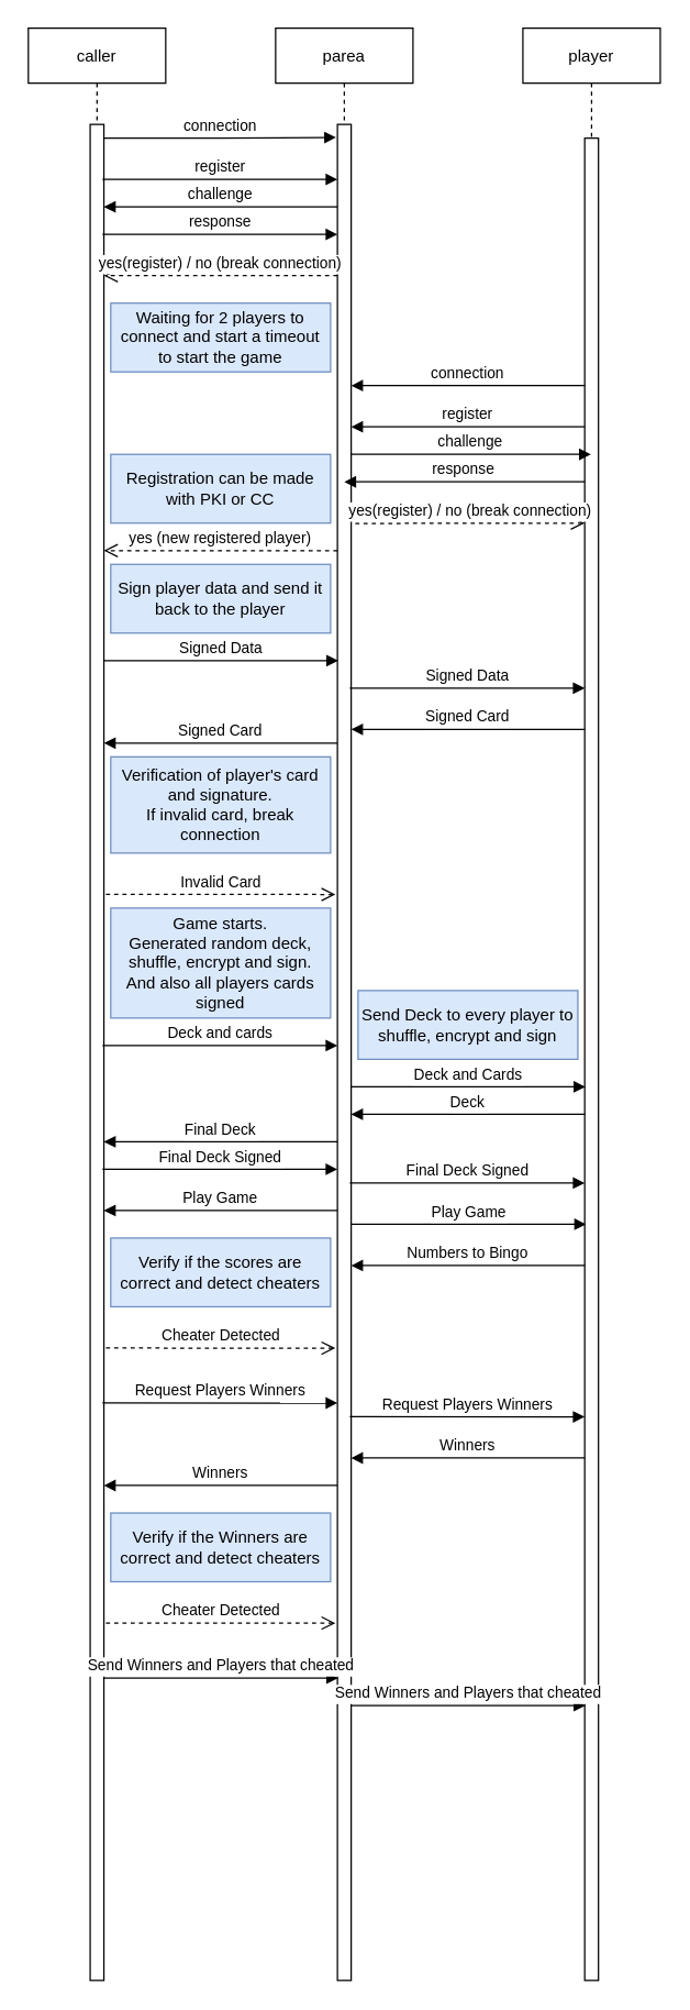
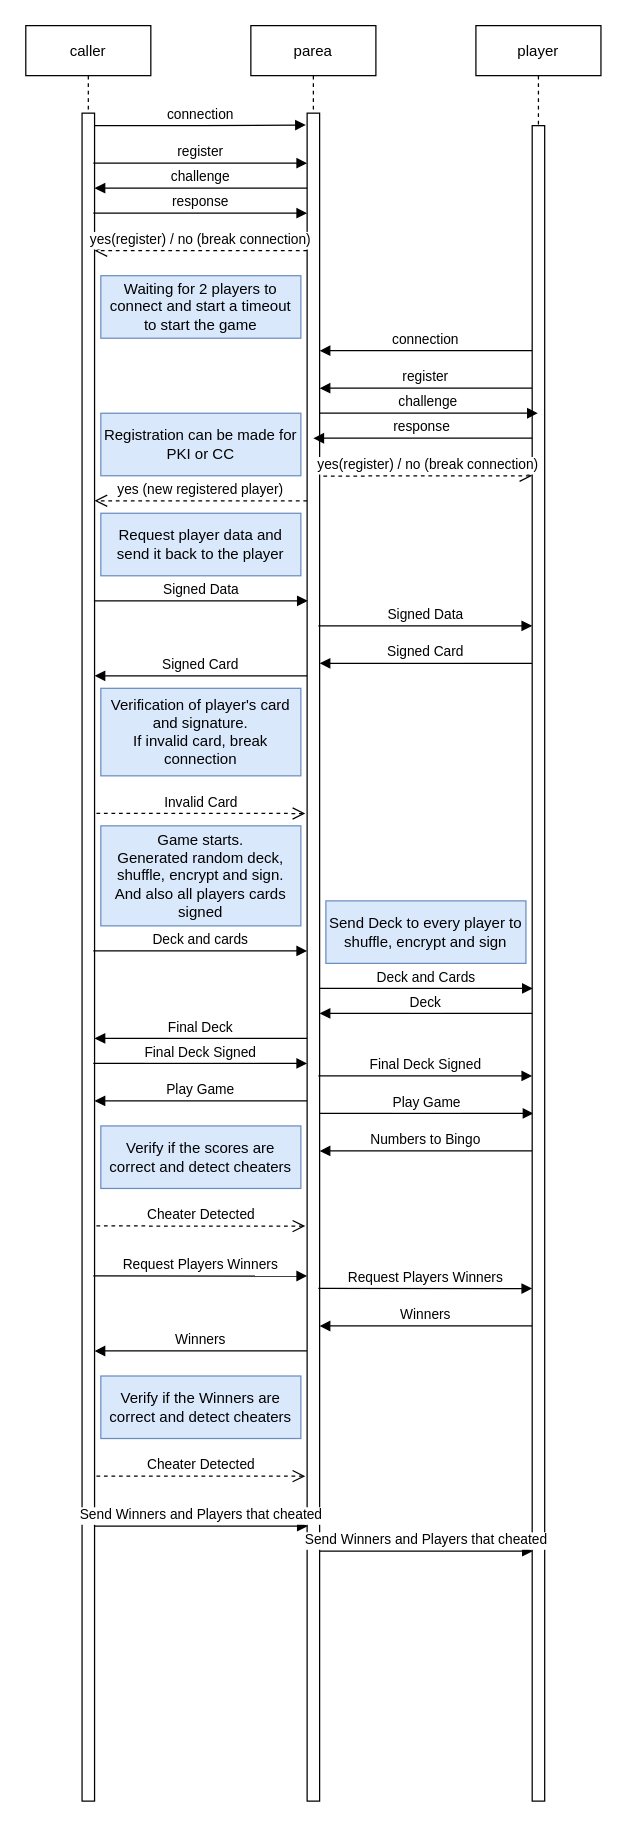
  <mxCell id="0" />
  <mxCell id="1" parent="0" />
  <mxCell id="2" value="caller" style="shape=umlLifeline;perimeter=lifelinePerimeter;container=1;collapsible=0;recursiveResize=0;rounded=0;shadow=0;strokeWidth=1;" parent="1" vertex="1"><mxGeometry x="20" y="20" width="100" height="1420" as="geometry" /></mxCell>
  <mxCell id="3" value="" style="points=[];perimeter=orthogonalPerimeter;rounded=0;shadow=0;strokeWidth=1;" parent="2" vertex="1"><mxGeometry x="45" y="70" width="10" height="1350" as="geometry" /></mxCell>
  <mxCell id="4" value="Signed Card" style="verticalAlign=bottom;endArrow=block;shadow=0;strokeWidth=1;" edge="1" parent="2"><mxGeometry relative="1" as="geometry"><mxPoint x="225" y="520" as="sourcePoint" /><mxPoint x="55" y="520" as="targetPoint" /><Array as="points"><mxPoint x="205" y="520" /></Array></mxGeometry></mxCell>
  <mxCell id="5" value="Winners" style="verticalAlign=bottom;endArrow=block;shadow=0;strokeWidth=1;" edge="1" parent="2"><mxGeometry relative="1" as="geometry"><mxPoint x="225" y="1060" as="sourcePoint" /><mxPoint x="55" y="1060" as="targetPoint" /><Array as="points"><mxPoint x="205" y="1060" /></Array></mxGeometry></mxCell>
  <mxCell id="6" value="parea" style="shape=umlLifeline;perimeter=lifelinePerimeter;container=1;collapsible=0;recursiveResize=0;rounded=0;shadow=0;strokeWidth=1;" parent="1" vertex="1"><mxGeometry x="200" y="20" width="100" height="1420" as="geometry" /></mxCell>
  <mxCell id="7" value="" style="points=[];perimeter=orthogonalPerimeter;rounded=0;shadow=0;strokeWidth=1;" parent="6" vertex="1"><mxGeometry x="45" y="70" width="10" height="1350" as="geometry" /></mxCell>
  <mxCell id="8" value="response" style="verticalAlign=bottom;endArrow=block;shadow=0;strokeWidth=1;entryX=0.1;entryY=0.059;entryDx=0;entryDy=0;entryPerimeter=0;" edge="1" parent="6"><mxGeometry relative="1" as="geometry"><mxPoint x="-126" y="150" as="sourcePoint" /><mxPoint x="45" y="150.03" as="targetPoint" /></mxGeometry></mxCell>
  <mxCell id="9" value="yes(register) / no (break connection)" style="verticalAlign=bottom;endArrow=open;dashed=1;endSize=8;exitX=0;exitY=0.95;shadow=0;strokeWidth=1;" edge="1" parent="6"><mxGeometry relative="1" as="geometry"><mxPoint x="-125" y="180.0" as="targetPoint" /><mxPoint x="45" y="180.0" as="sourcePoint" /></mxGeometry></mxCell>
  <mxCell id="10" value="Waiting for 2 players to connect and start a timeout to start the game" style="text;align=center;html=1;verticalAlign=middle;whiteSpace=wrap;rounded=0;fillColor=#dae8fc;strokeColor=#6c8ebf;" vertex="1" parent="6"><mxGeometry x="-120" y="200" width="160" height="50" as="geometry" /></mxCell>
  <mxCell id="11" value="challenge" style="verticalAlign=bottom;endArrow=block;shadow=0;strokeWidth=1;" edge="1" parent="6"><mxGeometry relative="1" as="geometry"><mxPoint x="45" y="130" as="sourcePoint" /><mxPoint x="-125" y="130" as="targetPoint" /><Array as="points"><mxPoint x="25" y="130" /></Array></mxGeometry></mxCell>
  <mxCell id="12" value="connection" style="verticalAlign=bottom;endArrow=block;shadow=0;strokeWidth=1;" edge="1" parent="6"><mxGeometry relative="1" as="geometry"><mxPoint x="225" y="260" as="sourcePoint" /><mxPoint x="55" y="260" as="targetPoint" /><Array as="points"><mxPoint x="205" y="260" /></Array></mxGeometry></mxCell>
  <mxCell id="13" value="register" style="verticalAlign=bottom;endArrow=block;shadow=0;strokeWidth=1;" edge="1" parent="6"><mxGeometry relative="1" as="geometry"><mxPoint x="225" y="290" as="sourcePoint" /><mxPoint x="55" y="290" as="targetPoint" /><Array as="points"><mxPoint x="205" y="290" /></Array></mxGeometry></mxCell>
  <mxCell id="14" value="yes (new registered player)" style="verticalAlign=bottom;endArrow=open;dashed=1;endSize=8;exitX=0;exitY=0.95;shadow=0;strokeWidth=1;" edge="1" parent="6"><mxGeometry relative="1" as="geometry"><mxPoint x="-125" y="380.0" as="targetPoint" /><mxPoint x="45" y="380.0" as="sourcePoint" /></mxGeometry></mxCell>
  <mxCell id="15" value="Signed Data" style="verticalAlign=bottom;endArrow=block;shadow=0;strokeWidth=1;entryX=0.1;entryY=0.059;entryDx=0;entryDy=0;entryPerimeter=0;" edge="1" parent="6"><mxGeometry relative="1" as="geometry"><mxPoint x="-125.5" y="460" as="sourcePoint" /><mxPoint x="45.5" y="460.03" as="targetPoint" /></mxGeometry></mxCell>
  <mxCell id="16" value="Signed Card" style="verticalAlign=bottom;endArrow=block;shadow=0;strokeWidth=1;" edge="1" parent="6"><mxGeometry relative="1" as="geometry"><mxPoint x="225" y="510" as="sourcePoint" /><mxPoint x="55" y="510" as="targetPoint" /><Array as="points"><mxPoint x="205" y="510" /></Array></mxGeometry></mxCell>
  <mxCell id="17" value="Deck and cards" style="verticalAlign=bottom;endArrow=block;shadow=0;strokeWidth=1;entryX=0.1;entryY=0.059;entryDx=0;entryDy=0;entryPerimeter=0;" edge="1" parent="6"><mxGeometry relative="1" as="geometry"><mxPoint x="-126" y="740" as="sourcePoint" /><mxPoint x="45" y="740.03" as="targetPoint" /></mxGeometry></mxCell>
  <mxCell id="18" value="Final Deck" style="verticalAlign=bottom;endArrow=block;shadow=0;strokeWidth=1;" edge="1" parent="6"><mxGeometry relative="1" as="geometry"><mxPoint x="45" y="810" as="sourcePoint" /><mxPoint x="-125" y="810" as="targetPoint" /><Array as="points"><mxPoint x="25" y="810" /></Array></mxGeometry></mxCell>
  <mxCell id="19" value="Final Deck Signed" style="verticalAlign=bottom;endArrow=block;shadow=0;strokeWidth=1;entryX=0.1;entryY=0.059;entryDx=0;entryDy=0;entryPerimeter=0;" edge="1" parent="6"><mxGeometry relative="1" as="geometry"><mxPoint x="-126" y="830" as="sourcePoint" /><mxPoint x="45" y="830.03" as="targetPoint" /></mxGeometry></mxCell>
  <mxCell id="20" value="Play Game" style="verticalAlign=bottom;endArrow=block;shadow=0;strokeWidth=1;" edge="1" parent="6"><mxGeometry relative="1" as="geometry"><mxPoint x="45" y="860" as="sourcePoint" /><mxPoint x="-125" y="860" as="targetPoint" /><Array as="points"><mxPoint x="25" y="860" /></Array></mxGeometry></mxCell>
  <mxCell id="21" value="Play Game" style="verticalAlign=bottom;endArrow=block;shadow=0;strokeWidth=1;entryX=0.1;entryY=0.059;entryDx=0;entryDy=0;entryPerimeter=0;" edge="1" parent="6"><mxGeometry relative="1" as="geometry"><mxPoint x="55" y="870" as="sourcePoint" /><mxPoint x="226" y="870.03" as="targetPoint" /></mxGeometry></mxCell>
  <mxCell id="22" value="Request Players Winners" style="verticalAlign=bottom;endArrow=block;shadow=0;strokeWidth=1;entryX=0.1;entryY=0.059;entryDx=0;entryDy=0;entryPerimeter=0;" edge="1" parent="6"><mxGeometry relative="1" as="geometry"><mxPoint x="-126" y="1000" as="sourcePoint" /><mxPoint x="45" y="1000.03" as="targetPoint" /></mxGeometry></mxCell>
  <mxCell id="23" value="Winners" style="verticalAlign=bottom;endArrow=block;shadow=0;strokeWidth=1;" edge="1" parent="6"><mxGeometry relative="1" as="geometry"><mxPoint x="225" y="1040" as="sourcePoint" /><mxPoint x="55" y="1040" as="targetPoint" /><Array as="points"><mxPoint x="205" y="1040" /></Array></mxGeometry></mxCell>
  <mxCell id="24" value="connection" style="verticalAlign=bottom;endArrow=block;shadow=0;strokeWidth=1;entryX=-0.1;entryY=0.007;entryDx=0;entryDy=0;entryPerimeter=0;" parent="1" source="3" target="7" edge="1"><mxGeometry relative="1" as="geometry"><mxPoint x="175" y="100" as="sourcePoint" /><mxPoint x="240" y="100" as="targetPoint" /><Array as="points"><mxPoint x="150" y="100" /></Array></mxGeometry></mxCell>
  <mxCell id="25" value="player" style="shape=umlLifeline;perimeter=lifelinePerimeter;container=1;collapsible=0;recursiveResize=0;rounded=0;shadow=0;strokeWidth=1;" vertex="1" parent="1"><mxGeometry x="380" y="20" width="100" height="1420" as="geometry" /></mxCell>
  <mxCell id="26" value="" style="points=[];perimeter=orthogonalPerimeter;rounded=0;shadow=0;strokeWidth=1;" vertex="1" parent="25"><mxGeometry x="45" y="80" width="10" height="1340" as="geometry" /></mxCell>
  <mxCell id="27" value="yes(register) / no (break connection)" style="verticalAlign=bottom;endArrow=open;dashed=1;endSize=8;exitX=1.3;exitY=0.215;shadow=0;strokeWidth=1;exitDx=0;exitDy=0;exitPerimeter=0;" edge="1" parent="25" source="7"><mxGeometry relative="1" as="geometry"><mxPoint x="45" y="360" as="targetPoint" /><mxPoint x="-110" y="360.0" as="sourcePoint" /></mxGeometry></mxCell>
  <mxCell id="28" value="Signed Data" style="verticalAlign=bottom;endArrow=block;shadow=0;strokeWidth=1;entryX=0.1;entryY=0.059;entryDx=0;entryDy=0;entryPerimeter=0;" edge="1" parent="25"><mxGeometry relative="1" as="geometry"><mxPoint x="-126" y="480" as="sourcePoint" /><mxPoint x="45" y="480.03" as="targetPoint" /></mxGeometry></mxCell>
  <mxCell id="29" value="Send Deck to every player to shuffle, encrypt and sign" style="text;align=center;html=1;verticalAlign=middle;whiteSpace=wrap;rounded=0;fillColor=#dae8fc;strokeColor=#6c8ebf;" vertex="1" parent="25"><mxGeometry x="-120" y="700" width="160" height="50" as="geometry" /></mxCell>
  <mxCell id="30" value="Deck and Cards" style="verticalAlign=bottom;endArrow=block;shadow=0;strokeWidth=1;entryX=0.1;entryY=0.059;entryDx=0;entryDy=0;entryPerimeter=0;" edge="1" parent="25"><mxGeometry relative="1" as="geometry"><mxPoint x="-125.5" y="770" as="sourcePoint" /><mxPoint x="45.5" y="770.03" as="targetPoint" /></mxGeometry></mxCell>
  <mxCell id="31" value="Final Deck Signed" style="verticalAlign=bottom;endArrow=block;shadow=0;strokeWidth=1;entryX=0.1;entryY=0.059;entryDx=0;entryDy=0;entryPerimeter=0;" edge="1" parent="25"><mxGeometry relative="1" as="geometry"><mxPoint x="-126" y="840" as="sourcePoint" /><mxPoint x="45" y="840.03" as="targetPoint" /></mxGeometry></mxCell>
  <mxCell id="32" value="Numbers to Bingo" style="verticalAlign=bottom;endArrow=block;shadow=0;strokeWidth=1;" edge="1" parent="25"><mxGeometry relative="1" as="geometry"><mxPoint x="45" y="900" as="sourcePoint" /><mxPoint x="-125" y="900" as="targetPoint" /><Array as="points"><mxPoint x="25" y="900" /></Array></mxGeometry></mxCell>
  <mxCell id="33" value="Request Players Winners" style="verticalAlign=bottom;endArrow=block;shadow=0;strokeWidth=1;entryX=0.1;entryY=0.059;entryDx=0;entryDy=0;entryPerimeter=0;" edge="1" parent="25"><mxGeometry relative="1" as="geometry"><mxPoint x="-126" y="1010" as="sourcePoint" /><mxPoint x="45" y="1010.03" as="targetPoint" /></mxGeometry></mxCell>
  <mxCell id="34" value="challenge" style="verticalAlign=bottom;endArrow=block;shadow=0;strokeWidth=1;" edge="1" parent="1" source="7" target="25"><mxGeometry relative="1" as="geometry"><mxPoint x="260" y="330" as="sourcePoint" /><mxPoint x="410" y="500" as="targetPoint" /><Array as="points"><mxPoint x="320" y="330" /></Array></mxGeometry></mxCell>
  <mxCell id="35" value="response" style="verticalAlign=bottom;endArrow=block;shadow=0;strokeWidth=1;" edge="1" parent="1" source="26"><mxGeometry relative="1" as="geometry"><mxPoint x="420" y="350" as="sourcePoint" /><mxPoint x="250" y="350" as="targetPoint" /><Array as="points"><mxPoint x="400" y="350" /></Array></mxGeometry></mxCell>
  <mxCell id="36" value="register" style="verticalAlign=bottom;endArrow=block;shadow=0;strokeWidth=1;entryX=0.1;entryY=0.059;entryDx=0;entryDy=0;entryPerimeter=0;" edge="1" parent="1"><mxGeometry relative="1" as="geometry"><mxPoint x="74" y="130" as="sourcePoint" /><mxPoint x="245" y="130.03" as="targetPoint" /></mxGeometry></mxCell>
- <mxCell id="37" value="Sign player data and send it back to the player" style="text;align=center;html=1;verticalAlign=middle;whiteSpace=wrap;rounded=0;fillColor=#dae8fc;strokeColor=#6c8ebf;" vertex="1" parent="1"><mxGeometry x="80" y="410" width="160" height="50" as="geometry" /></mxCell>
+ <mxCell id="37" value="Request player data and send it back to the player" style="text;align=center;html=1;verticalAlign=middle;whiteSpace=wrap;rounded=0;fillColor=#dae8fc;strokeColor=#6c8ebf;" vertex="1" parent="1"><mxGeometry x="80" y="410" width="160" height="50" as="geometry" /></mxCell>
  <mxCell id="38" value="&lt;div&gt;Verification of player's card and signature.&lt;/div&gt;&lt;div&gt;If invalid card, break connection&lt;br&gt;&lt;/div&gt;" style="text;align=center;html=1;verticalAlign=middle;whiteSpace=wrap;rounded=0;fillColor=#dae8fc;strokeColor=#6c8ebf;" vertex="1" parent="1"><mxGeometry x="80" y="550" width="160" height="70" as="geometry" /></mxCell>
  <mxCell id="39" value="&lt;div&gt;Game starts.&lt;/div&gt;&lt;div&gt;Generated random deck, shuffle, encrypt and sign.&lt;/div&gt;&lt;div&gt;And also all players cards signed&lt;br&gt;&lt;/div&gt;" style="text;align=center;html=1;verticalAlign=middle;whiteSpace=wrap;rounded=0;fillColor=#dae8fc;strokeColor=#6c8ebf;" vertex="1" parent="1"><mxGeometry x="80" y="660" width="160" height="80" as="geometry" /></mxCell>
  <mxCell id="40" value="Invalid Card" style="verticalAlign=bottom;endArrow=open;dashed=1;endSize=8;exitX=1.3;exitY=0.287;shadow=0;strokeWidth=1;exitDx=0;exitDy=0;exitPerimeter=0;" edge="1" parent="1"><mxGeometry relative="1" as="geometry"><mxPoint x="243.5" y="650.13" as="targetPoint" /><mxPoint x="76.5" y="650" as="sourcePoint" /></mxGeometry></mxCell>
  <mxCell id="41" value="Deck" style="verticalAlign=bottom;endArrow=block;shadow=0;strokeWidth=1;" edge="1" parent="1"><mxGeometry relative="1" as="geometry"><mxPoint x="425" y="810" as="sourcePoint" /><mxPoint x="255" y="810" as="targetPoint" /><Array as="points"><mxPoint x="405" y="810" /></Array></mxGeometry></mxCell>
  <mxCell id="42" value="Verify if the scores are correct and detect cheaters" style="text;align=center;html=1;verticalAlign=middle;whiteSpace=wrap;rounded=0;fillColor=#dae8fc;strokeColor=#6c8ebf;" vertex="1" parent="1"><mxGeometry x="80" y="900" width="160" height="50" as="geometry" /></mxCell>
  <mxCell id="43" value="Cheater Detected" style="verticalAlign=bottom;endArrow=open;dashed=1;endSize=8;exitX=1.3;exitY=0.287;shadow=0;strokeWidth=1;exitDx=0;exitDy=0;exitPerimeter=0;" edge="1" parent="1"><mxGeometry relative="1" as="geometry"><mxPoint x="243.5" y="980.13" as="targetPoint" /><mxPoint x="76.5" y="980" as="sourcePoint" /></mxGeometry></mxCell>
  <mxCell id="44" value="Verify if the Winners are correct and detect cheaters" style="text;align=center;html=1;verticalAlign=middle;whiteSpace=wrap;rounded=0;fillColor=#dae8fc;strokeColor=#6c8ebf;" vertex="1" parent="1"><mxGeometry x="80" y="1100" width="160" height="50" as="geometry" /></mxCell>
  <mxCell id="45" value="Cheater Detected" style="verticalAlign=bottom;endArrow=open;dashed=1;endSize=8;exitX=1.3;exitY=0.287;shadow=0;strokeWidth=1;exitDx=0;exitDy=0;exitPerimeter=0;" edge="1" parent="1"><mxGeometry relative="1" as="geometry"><mxPoint x="243.5" y="1180.13" as="targetPoint" /><mxPoint x="76.5" y="1180" as="sourcePoint" /></mxGeometry></mxCell>
  <mxCell id="46" value="Send Winners and Players that cheated" style="verticalAlign=bottom;endArrow=block;shadow=0;strokeWidth=1;entryX=0.1;entryY=0.059;entryDx=0;entryDy=0;entryPerimeter=0;" edge="1" parent="1"><mxGeometry relative="1" as="geometry"><mxPoint x="74.5" y="1220" as="sourcePoint" /><mxPoint x="245.5" y="1220.03" as="targetPoint" /></mxGeometry></mxCell>
  <mxCell id="47" value="Send Winners and Players that cheated" style="verticalAlign=bottom;endArrow=block;shadow=0;strokeWidth=1;entryX=0.1;entryY=0.059;entryDx=0;entryDy=0;entryPerimeter=0;" edge="1" parent="1"><mxGeometry relative="1" as="geometry"><mxPoint x="254.5" y="1240" as="sourcePoint" /><mxPoint x="425.5" y="1240.03" as="targetPoint" /></mxGeometry></mxCell>
- <mxCell id="48" value="Registration can be made with PKI or CC" style="text;align=center;html=1;verticalAlign=middle;whiteSpace=wrap;rounded=0;fillColor=#dae8fc;strokeColor=#6c8ebf;" vertex="1" parent="1"><mxGeometry x="80" y="330" width="160" height="50" as="geometry" /></mxCell>
+ <mxCell id="48" value="Registration can be made for PKI or CC" style="text;align=center;html=1;verticalAlign=middle;whiteSpace=wrap;rounded=0;fillColor=#dae8fc;strokeColor=#6c8ebf;" vertex="1" parent="1"><mxGeometry x="80" y="330" width="160" height="50" as="geometry" /></mxCell>
